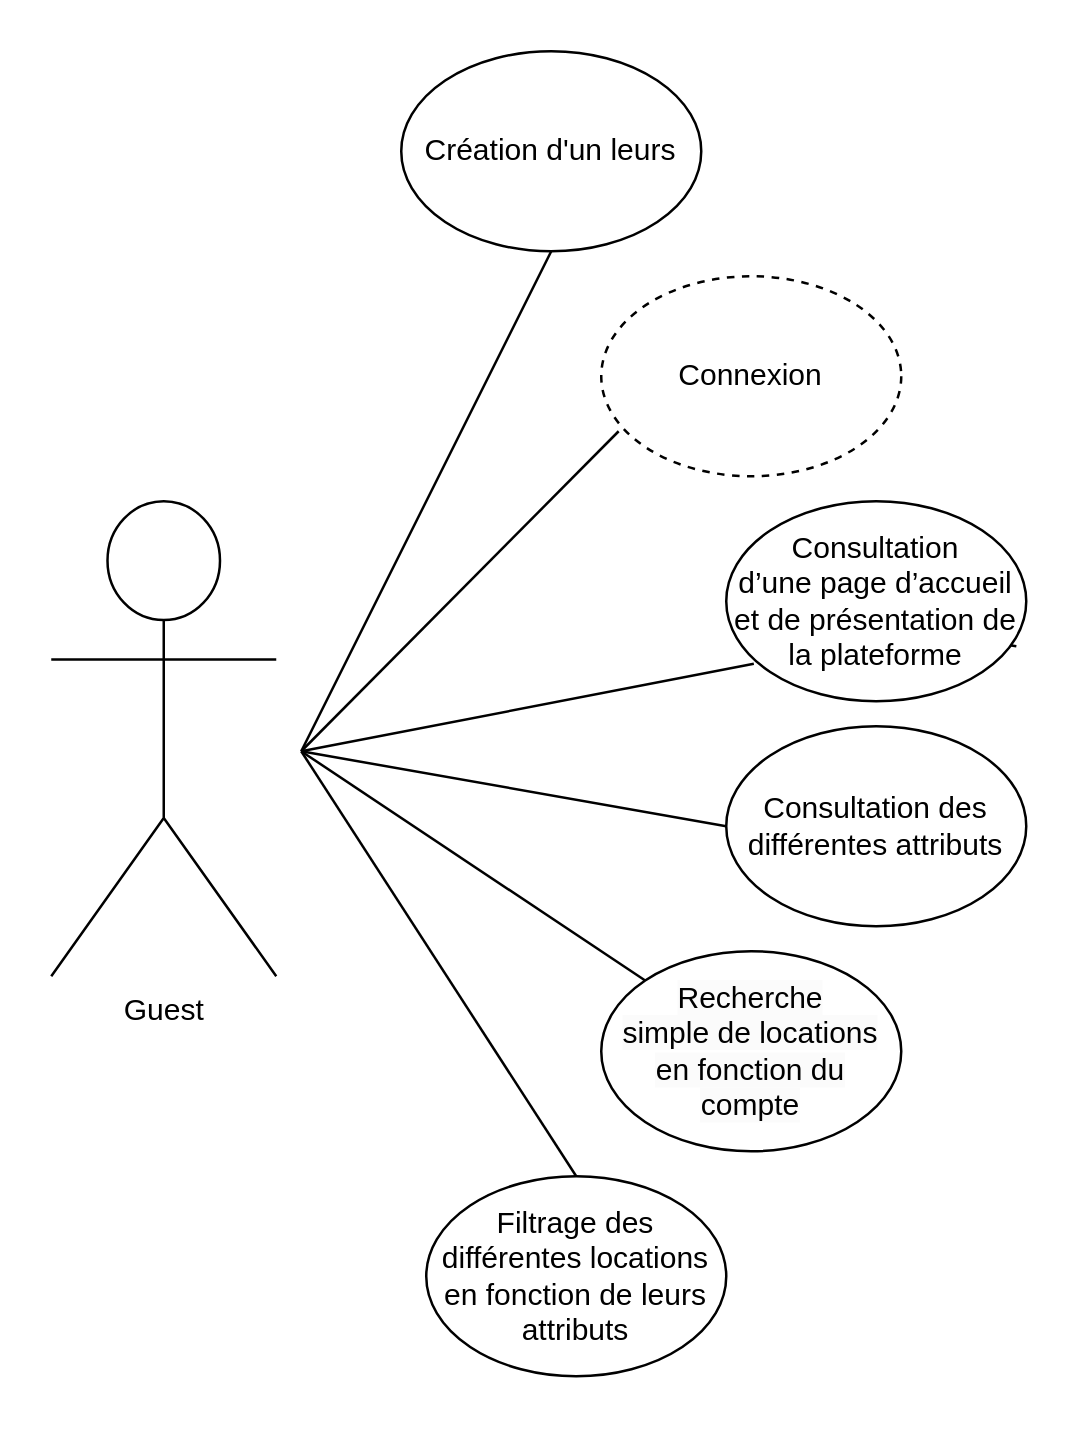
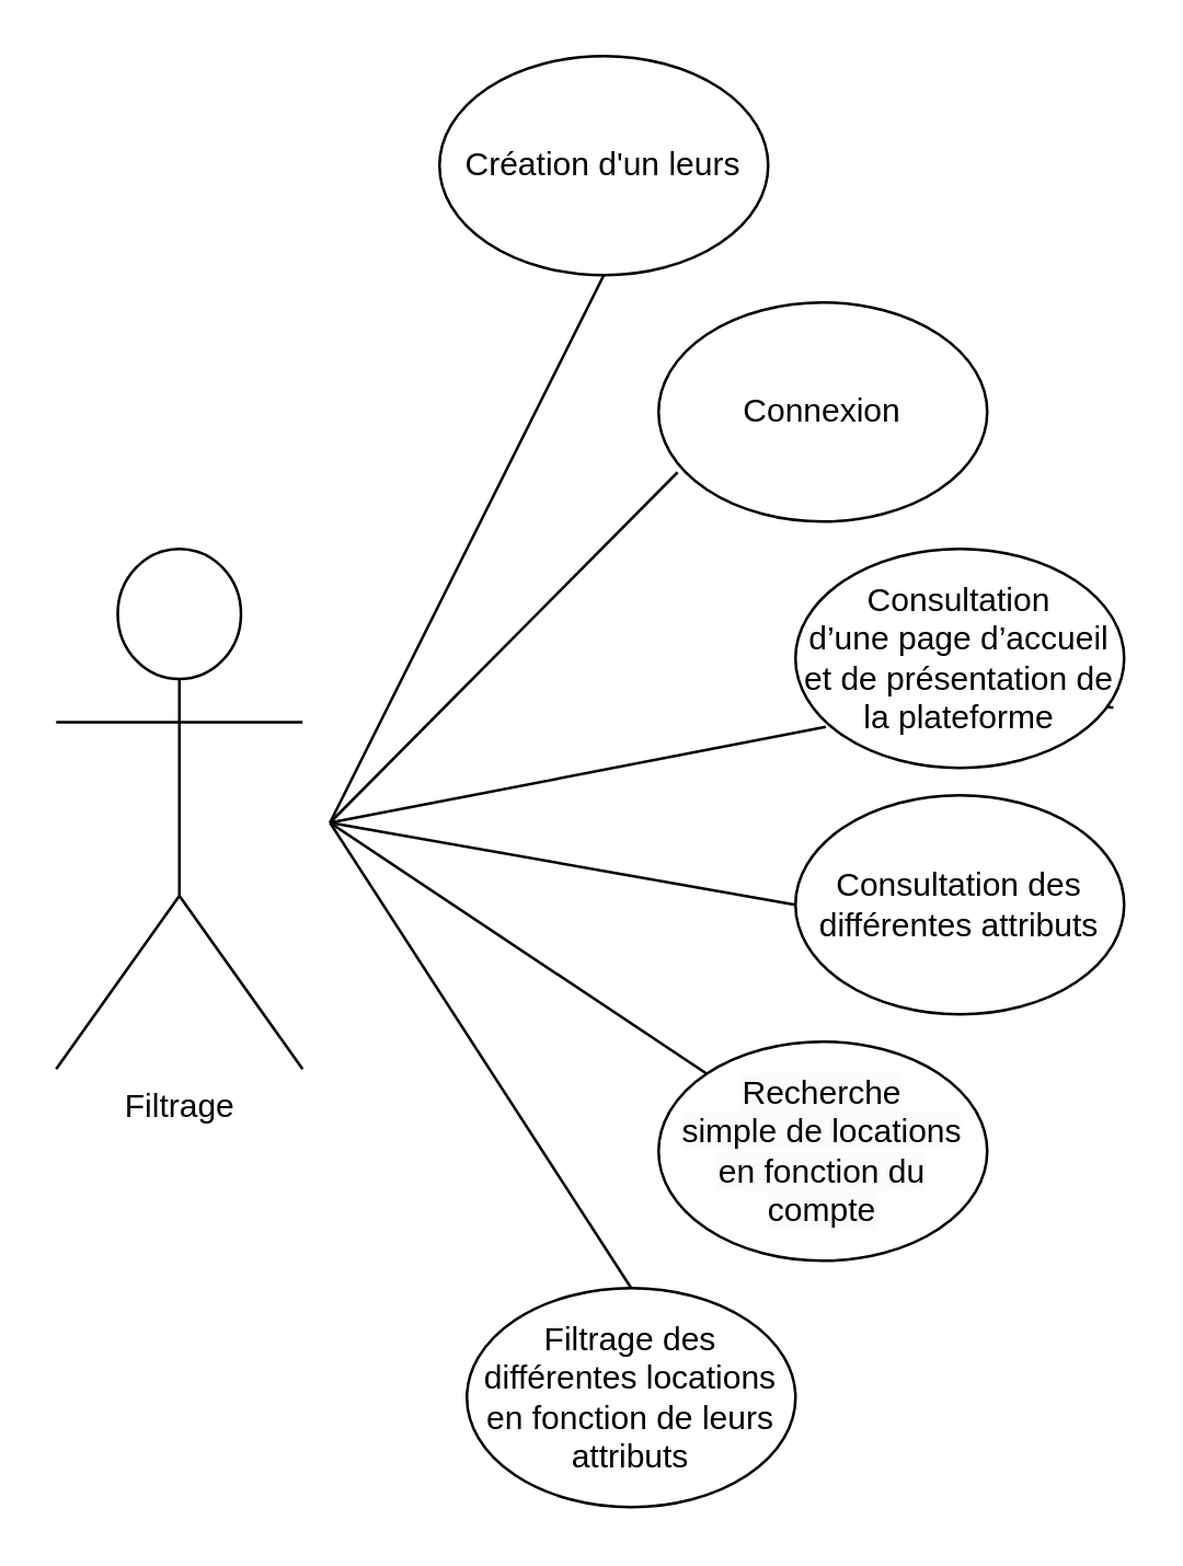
  <mxCell id="0" />
  <mxCell id="1" parent="0" />
- <mxCell id="2" value="Guest" style="shape=umlActor;verticalLabelPosition=bottom;verticalAlign=top;html=1;outlineConnect=0;" parent="1" vertex="1"><mxGeometry x="20" y="200" width="90" height="190" as="geometry" /></mxCell>
+ <mxCell id="2" value="Filtrage" style="shape=umlActor;verticalLabelPosition=bottom;verticalAlign=top;html=1;outlineConnect=0;" parent="1" vertex="1"><mxGeometry x="20" y="200" width="90" height="190" as="geometry" /></mxCell>
  <mxCell id="3" value="Consultation des différentes attributs" style="ellipse;whiteSpace=wrap;html=1;" parent="1" vertex="1"><mxGeometry x="290" y="290" width="120" height="80" as="geometry" /></mxCell>
  <mxCell id="4" value="&lt;span style=&quot;text-indent: -18pt; background-color: initial;&quot; lang=&quot;FR&quot;&gt;Filtrage des différentes locations en fonction de leurs attributs&lt;/span&gt;" style="ellipse;whiteSpace=wrap;html=1;" parent="1" vertex="1"><mxGeometry x="170" y="470" width="120" height="80" as="geometry" /></mxCell>
  <mxCell id="5" value="&lt;span style=&quot;color: rgb(0, 0, 0); font-family: Helvetica; font-size: 12px; font-style: normal; font-variant-ligatures: normal; font-variant-caps: normal; font-weight: 400; letter-spacing: normal; orphans: 2; text-align: left; text-indent: 0px; text-transform: none; widows: 2; word-spacing: 0px; -webkit-text-stroke-width: 0px; background-color: rgb(251, 251, 251); text-decoration-thickness: initial; text-decoration-style: initial; text-decoration-color: initial; float: none; display: inline !important;&quot;&gt;Recherche&lt;/span&gt;&lt;br style=&quot;border-color: var(--border-color); color: rgb(0, 0, 0); font-family: Helvetica; font-size: 12px; font-style: normal; font-variant-ligatures: normal; font-variant-caps: normal; font-weight: 400; letter-spacing: normal; orphans: 2; text-align: left; text-indent: 0px; text-transform: none; widows: 2; word-spacing: 0px; -webkit-text-stroke-width: 0px; background-color: rgb(251, 251, 251); text-decoration-thickness: initial; text-decoration-style: initial; text-decoration-color: initial;&quot;&gt;&lt;span style=&quot;color: rgb(0, 0, 0); font-family: Helvetica; font-size: 12px; font-style: normal; font-variant-ligatures: normal; font-variant-caps: normal; font-weight: 400; letter-spacing: normal; orphans: 2; text-align: left; text-indent: 0px; text-transform: none; widows: 2; word-spacing: 0px; -webkit-text-stroke-width: 0px; background-color: rgb(251, 251, 251); text-decoration-thickness: initial; text-decoration-style: initial; text-decoration-color: initial; float: none; display: inline !important;&quot;&gt;simple de locations en fonction du compte&lt;/span&gt;" style="ellipse;whiteSpace=wrap;html=1;" parent="1" vertex="1"><mxGeometry x="240" y="380" width="120" height="80" as="geometry" /></mxCell>
- <mxCell id="6" value="&lt;span style=&quot;text-indent: -18pt; background-color: initial;&quot; lang=&quot;FR&quot;&gt;Connexion&lt;/span&gt;" style="ellipse;whiteSpace=wrap;html=1;dashed=1;" parent="1" vertex="1"><mxGeometry x="240" y="110" width="120" height="80" as="geometry" /></mxCell>
+ <mxCell id="6" value="&lt;span style=&quot;text-indent: -18pt; background-color: initial;&quot; lang=&quot;FR&quot;&gt;Connexion&lt;/span&gt;" style="ellipse;whiteSpace=wrap;html=1;" parent="1" vertex="1"><mxGeometry x="240" y="110" width="120" height="80" as="geometry" /></mxCell>
  <mxCell id="7" value="&lt;span style=&quot;text-indent: -18pt; background-color: initial;&quot; lang=&quot;FR&quot;&gt;Création d'un leurs&lt;br&gt;&lt;/span&gt;" style="ellipse;whiteSpace=wrap;html=1;" parent="1" vertex="1"><mxGeometry x="160" y="20" width="120" height="80" as="geometry" /></mxCell>
  <mxCell id="8" value="" style="endArrow=none;html=1;rounded=0;entryX=0.5;entryY=0;entryDx=0;entryDy=0;" parent="1" target="4" edge="1"><mxGeometry width="50" height="50" relative="1" as="geometry"><mxPoint x="120" y="300" as="sourcePoint" /><mxPoint x="90" y="795" as="targetPoint" /></mxGeometry></mxCell>
  <mxCell id="9" value="" style="endArrow=none;html=1;rounded=0;entryX=0;entryY=0;entryDx=0;entryDy=0;" parent="1" target="5" edge="1"><mxGeometry width="50" height="50" relative="1" as="geometry"><mxPoint x="120" y="300" as="sourcePoint" /><mxPoint x="230" y="300" as="targetPoint" /></mxGeometry></mxCell>
  <mxCell id="10" value="" style="endArrow=none;html=1;rounded=0;entryX=0;entryY=0.5;entryDx=0;entryDy=0;" parent="1" target="3" edge="1"><mxGeometry width="50" height="50" relative="1" as="geometry"><mxPoint x="120" y="300" as="sourcePoint" /><mxPoint x="110" y="815" as="targetPoint" /></mxGeometry></mxCell>
  <mxCell id="11" value="" style="endArrow=none;html=1;rounded=0;entryX=0.092;entryY=0.813;entryDx=0;entryDy=0;entryPerimeter=0;" parent="1" target="15" edge="1"><mxGeometry width="50" height="50" relative="1" as="geometry"><mxPoint x="120" y="300" as="sourcePoint" /><mxPoint x="120" y="825" as="targetPoint" /></mxGeometry></mxCell>
  <mxCell id="12" value="" style="endArrow=none;html=1;rounded=0;entryX=0.5;entryY=1;entryDx=0;entryDy=0;" parent="1" target="7" edge="1"><mxGeometry width="50" height="50" relative="1" as="geometry"><mxPoint x="120" y="300" as="sourcePoint" /><mxPoint x="140" y="140" as="targetPoint" /></mxGeometry></mxCell>
  <mxCell id="13" value="" style="endArrow=none;html=1;rounded=0;entryX=0.058;entryY=0.775;entryDx=0;entryDy=0;entryPerimeter=0;" parent="1" target="6" edge="1"><mxGeometry width="50" height="50" relative="1" as="geometry"><mxPoint x="120" y="300" as="sourcePoint" /><mxPoint x="450" y="250" as="targetPoint" /></mxGeometry></mxCell>
  <mxCell id="14" value="" style="endArrow=none;html=1;rounded=0;entryX=0.967;entryY=0.725;entryDx=0;entryDy=0;entryPerimeter=0;" edge="1" parent="1" target="15"><mxGeometry width="50" height="50" relative="1" as="geometry"><mxPoint x="290" y="240" as="sourcePoint" /><mxPoint x="340" y="298" as="targetPoint" /></mxGeometry></mxCell>
  <mxCell id="15" value="Consultation&lt;br&gt;d’une page d’accueil et de présentation de la plateforme" style="ellipse;whiteSpace=wrap;html=1;" parent="1" vertex="1"><mxGeometry x="290" y="200" width="120" height="80" as="geometry" /></mxCell>
